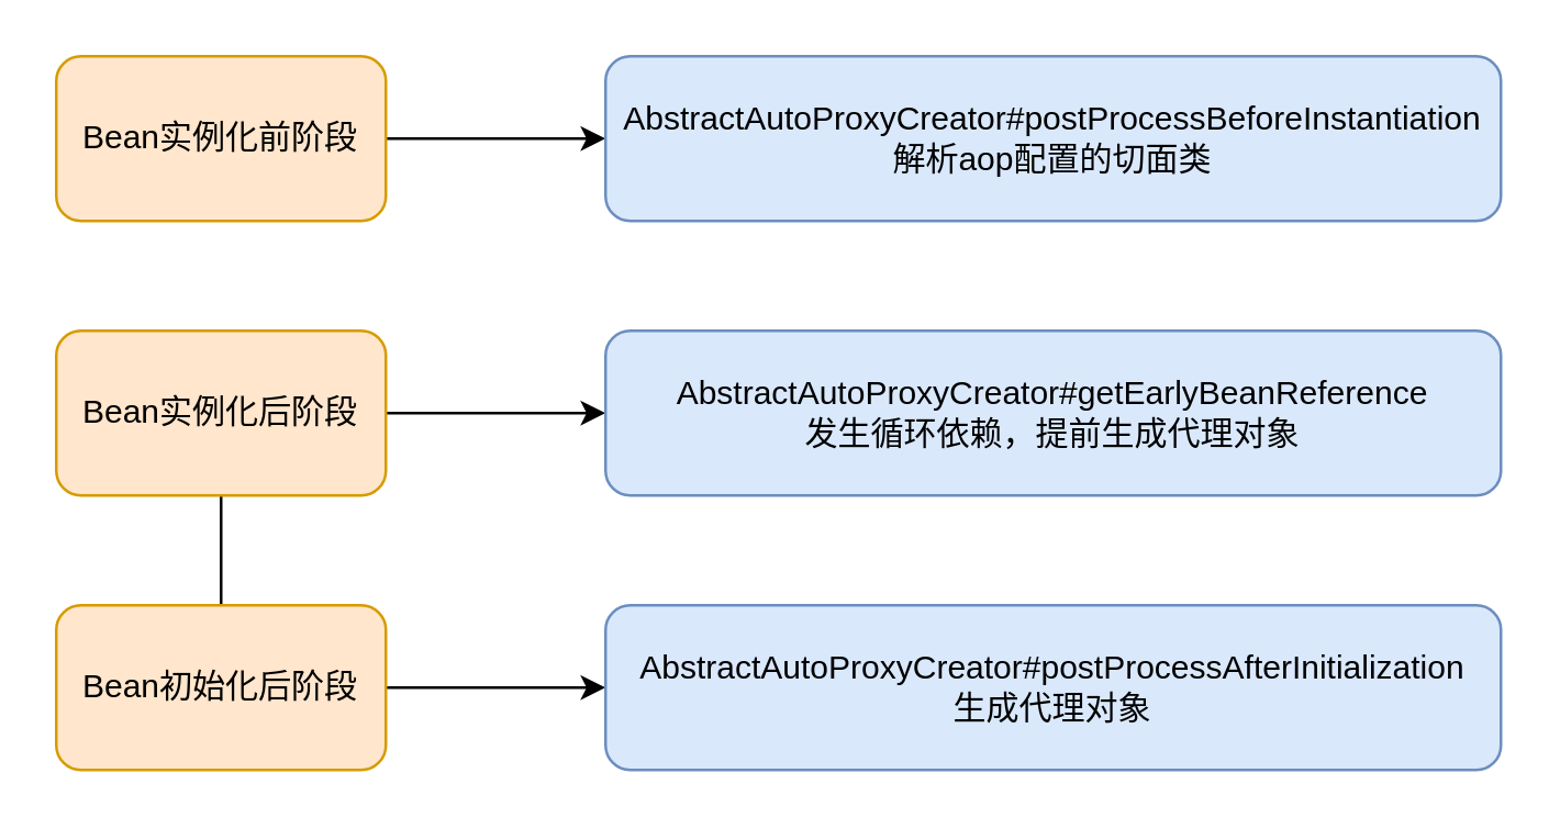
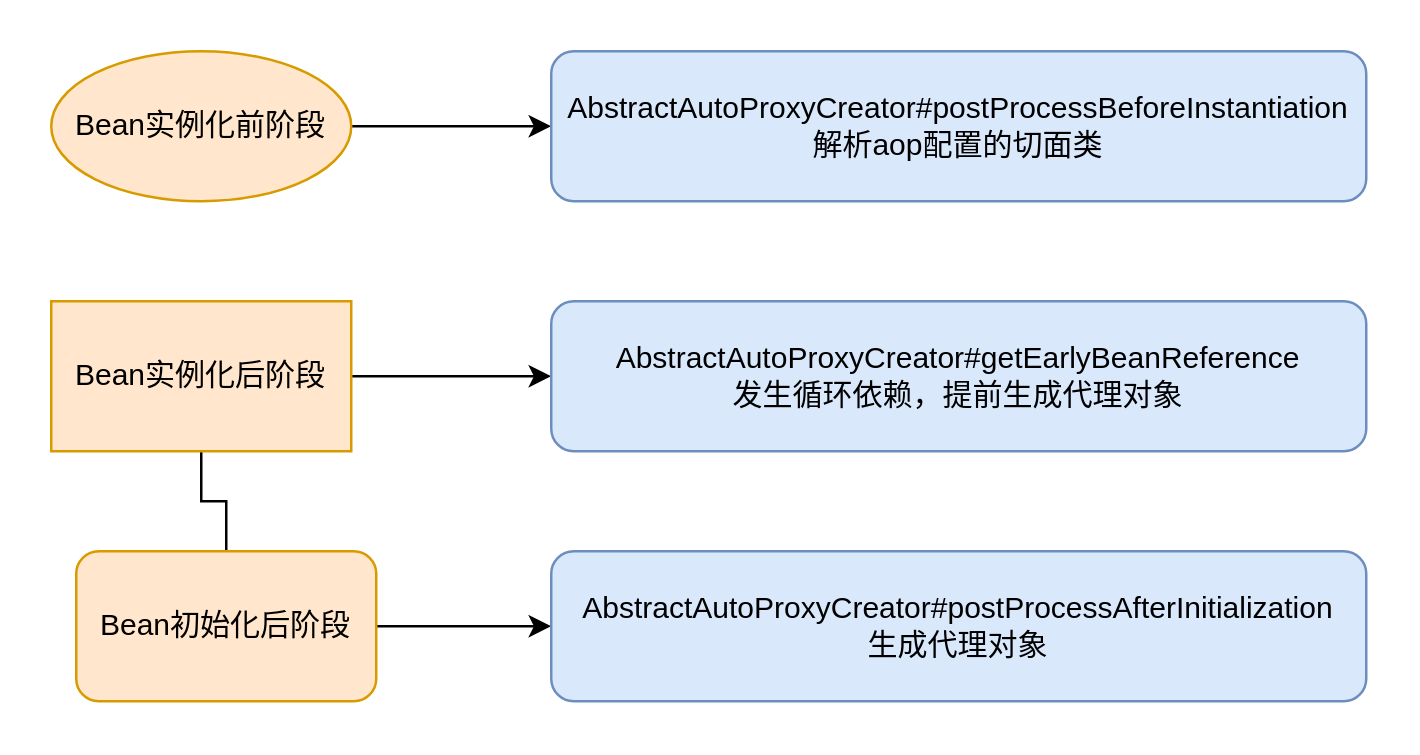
  <mxCell id="0" />
  <mxCell id="1" parent="0" />
  <mxCell id="2" value="" style="edgeStyle=orthogonalEdgeStyle;rounded=0;orthogonalLoop=1;jettySize=auto;html=1;" edge="1" parent="1" source="3" target="10"><mxGeometry relative="1" as="geometry" /></mxCell>
- <mxCell id="3" value="Bean实例化前阶段" style="rounded=1;whiteSpace=wrap;html=1;fillColor=#ffe6cc;strokeColor=#d79b00;" vertex="1" parent="1"><mxGeometry x="20" y="20" width="120" height="60" as="geometry" /></mxCell>
+ <mxCell id="3" value="Bean实例化前阶段" style="ellipse;whiteSpace=wrap;html=1;fillColor=#ffe6cc;strokeColor=#d79b00;" vertex="1" parent="1"><mxGeometry x="20" y="20" width="120" height="60" as="geometry" /></mxCell>
  <mxCell id="4" value="" style="edgeStyle=orthogonalEdgeStyle;rounded=0;orthogonalLoop=1;jettySize=auto;html=1;endArrow=none;" edge="1" parent="1" source="6" target="8"><mxGeometry relative="1" as="geometry" /></mxCell>
  <mxCell id="5" value="" style="edgeStyle=orthogonalEdgeStyle;rounded=0;orthogonalLoop=1;jettySize=auto;html=1;" edge="1" parent="1" source="6" target="11"><mxGeometry relative="1" as="geometry" /></mxCell>
- <mxCell id="6" value="Bean实例化后阶段" style="rounded=1;whiteSpace=wrap;html=1;fillColor=#ffe6cc;strokeColor=#d79b00;" vertex="1" parent="1"><mxGeometry x="20" y="120" width="120" height="60" as="geometry" /></mxCell>
+ <mxCell id="6" value="Bean实例化后阶段" style="whiteSpace=wrap;html=1;fillColor=#ffe6cc;strokeColor=#d79b00;rounded=0;" vertex="1" parent="1"><mxGeometry x="20" y="120" width="120" height="60" as="geometry" /></mxCell>
  <mxCell id="7" value="" style="edgeStyle=orthogonalEdgeStyle;rounded=0;orthogonalLoop=1;jettySize=auto;html=1;" edge="1" parent="1" source="8" target="9"><mxGeometry relative="1" as="geometry" /></mxCell>
- <mxCell id="8" value="Bean初始化后阶段" style="rounded=1;whiteSpace=wrap;html=1;fillColor=#ffe6cc;strokeColor=#d79b00;" vertex="1" parent="1"><mxGeometry x="20" y="220" width="120" height="60" as="geometry" /></mxCell>
+ <mxCell id="8" value="Bean初始化后阶段" style="rounded=1;whiteSpace=wrap;html=1;fillColor=#ffe6cc;strokeColor=#d79b00;" vertex="1" parent="1"><mxGeometry x="30" y="220" width="120" height="60" as="geometry" /></mxCell>
  <mxCell id="9" value="AbstractAutoProxyCreator#postProcessAfterInitialization&lt;br&gt;生成代理对象" style="rounded=1;whiteSpace=wrap;html=1;fillColor=#dae8fc;strokeColor=#6c8ebf;" vertex="1" parent="1"><mxGeometry x="220" y="220" width="326" height="60" as="geometry" /></mxCell>
  <mxCell id="10" value="AbstractAutoProxyCreator#postProcessBeforeInstantiation&lt;br&gt;解析aop配置的切面类" style="rounded=1;whiteSpace=wrap;html=1;fillColor=#dae8fc;strokeColor=#6c8ebf;" vertex="1" parent="1"><mxGeometry x="220" y="20" width="326" height="60" as="geometry" /></mxCell>
  <mxCell id="11" value="AbstractAutoProxyCreator#getEarlyBeanReference&lt;br&gt;发生循环依赖，提前生成代理对象" style="rounded=1;whiteSpace=wrap;html=1;fillColor=#dae8fc;strokeColor=#6c8ebf;" vertex="1" parent="1"><mxGeometry x="220" y="120" width="326" height="60" as="geometry" /></mxCell>
